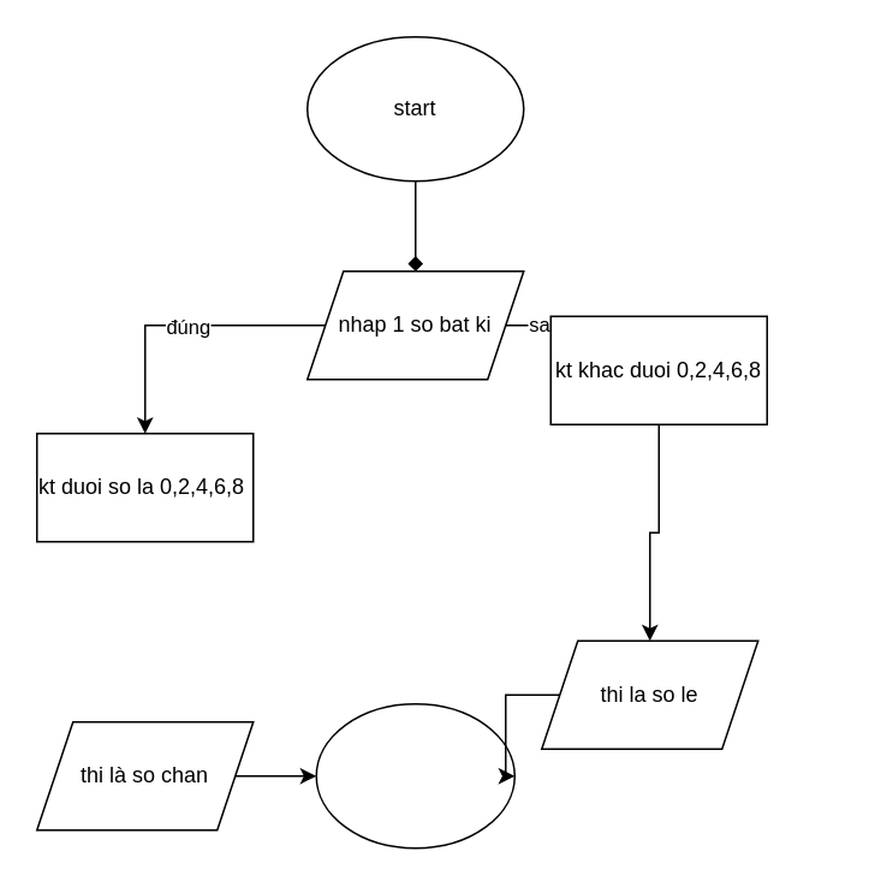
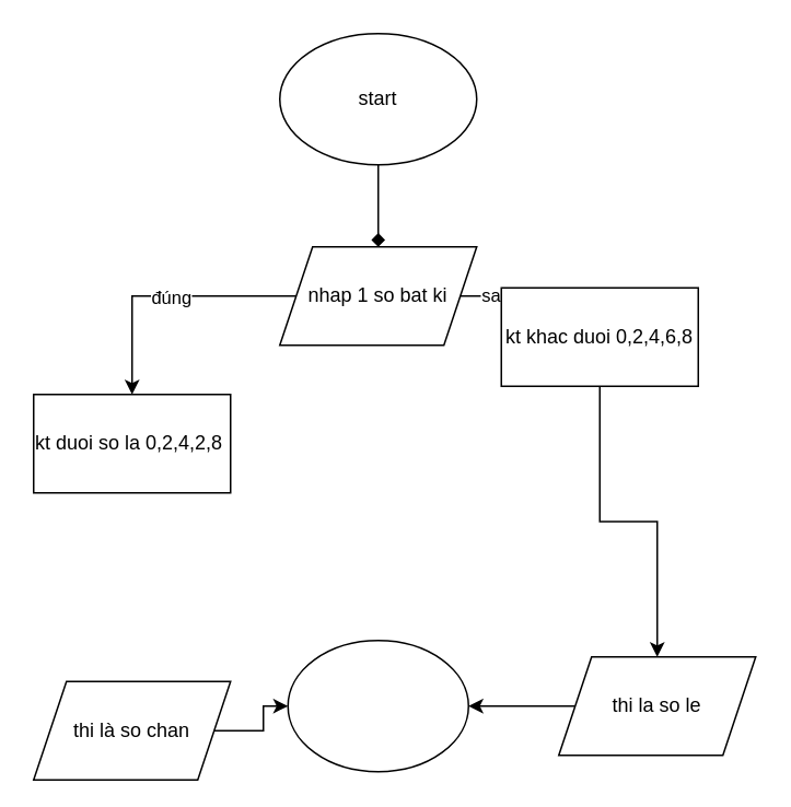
  <mxCell id="0" />
  <mxCell id="1" parent="0" />
  <mxCell id="2" value="" style="edgeStyle=orthogonalEdgeStyle;rounded=0;orthogonalLoop=1;jettySize=auto;html=1;endArrow=diamond;" edge="1" parent="1" source="3" target="8"><mxGeometry relative="1" as="geometry" /></mxCell>
  <mxCell id="3" value="start" style="ellipse;whiteSpace=wrap;html=1;" vertex="1" parent="1"><mxGeometry x="170" y="20" width="120" height="80" as="geometry" /></mxCell>
  <mxCell id="4" value="" style="edgeStyle=orthogonalEdgeStyle;rounded=0;orthogonalLoop=1;jettySize=auto;html=1;" edge="1" parent="1" source="8" target="9"><mxGeometry relative="1" as="geometry" /></mxCell>
  <mxCell id="5" value="đúng" style="edgeLabel;html=1;align=center;verticalAlign=middle;resizable=0;points=[];" vertex="1" connectable="0" parent="4"><mxGeometry x="-0.033" relative="1" as="geometry"><mxPoint as="offset" /></mxGeometry></mxCell>
  <mxCell id="6" value="" style="edgeStyle=orthogonalEdgeStyle;rounded=0;orthogonalLoop=1;jettySize=auto;html=1;" edge="1" parent="1" source="8" target="11"><mxGeometry relative="1" as="geometry" /></mxCell>
  <mxCell id="7" value="sai" style="edgeLabel;html=1;align=center;verticalAlign=middle;resizable=0;points=[];" vertex="1" connectable="0" parent="6"><mxGeometry x="-0.326" y="1" relative="1" as="geometry"><mxPoint as="offset" /></mxGeometry></mxCell>
  <mxCell id="8" value="nhap 1 so bat ki" style="shape=parallelogram;perimeter=parallelogramPerimeter;whiteSpace=wrap;html=1;fixedSize=1;" vertex="1" parent="1"><mxGeometry x="170" y="150" width="120" height="60" as="geometry" /></mxCell>
- <mxCell id="9" value="kt duoi so la 0,2,4,6,8&amp;nbsp;" style="whiteSpace=wrap;html=1;" vertex="1" parent="1"><mxGeometry x="20" y="240" width="120" height="60" as="geometry" /></mxCell>
+ <mxCell id="9" value="kt duoi so la 0,2,4,2,8&amp;nbsp;" style="whiteSpace=wrap;html=1;" vertex="1" parent="1"><mxGeometry x="20" y="240" width="120" height="60" as="geometry" /></mxCell>
  <mxCell id="10" value="" style="edgeStyle=orthogonalEdgeStyle;rounded=0;orthogonalLoop=1;jettySize=auto;html=1;" edge="1" parent="1" source="11" target="16"><mxGeometry relative="1" as="geometry" /></mxCell>
  <mxCell id="11" value="kt khac duoi 0,2,4,6,8" style="whiteSpace=wrap;html=1;" vertex="1" parent="1"><mxGeometry x="305" y="175" width="120" height="60" as="geometry" /></mxCell>
  <mxCell id="12" value="" style="ellipse;whiteSpace=wrap;html=1;" vertex="1" parent="1"><mxGeometry x="175" y="390" width="110" height="80" as="geometry" /></mxCell>
  <mxCell id="13" value="" style="edgeStyle=orthogonalEdgeStyle;rounded=0;orthogonalLoop=1;jettySize=auto;html=1;" edge="1" parent="1" source="14" target="12"><mxGeometry relative="1" as="geometry" /></mxCell>
- <mxCell id="14" value="thi là so chan" style="shape=parallelogram;perimeter=parallelogramPerimeter;whiteSpace=wrap;html=1;fixedSize=1;" vertex="1" parent="1"><mxGeometry x="20" y="400" width="120" height="60" as="geometry" /></mxCell>
+ <mxCell id="14" value="thi là so chan" style="shape=parallelogram;perimeter=parallelogramPerimeter;whiteSpace=wrap;html=1;fixedSize=1;" vertex="1" parent="1"><mxGeometry x="20" y="415" width="120" height="60" as="geometry" /></mxCell>
  <mxCell id="15" value="" style="edgeStyle=orthogonalEdgeStyle;rounded=0;orthogonalLoop=1;jettySize=auto;html=1;" edge="1" parent="1" source="16" target="12"><mxGeometry relative="1" as="geometry" /></mxCell>
- <mxCell id="16" value="thi la so le" style="shape=parallelogram;perimeter=parallelogramPerimeter;whiteSpace=wrap;html=1;fixedSize=1;" vertex="1" parent="1"><mxGeometry x="300" y="355" width="120" height="60" as="geometry" /></mxCell>
+ <mxCell id="16" value="thi la so le" style="shape=parallelogram;perimeter=parallelogramPerimeter;whiteSpace=wrap;html=1;fixedSize=1;" vertex="1" parent="1"><mxGeometry x="340" y="400" width="120" height="60" as="geometry" /></mxCell>
